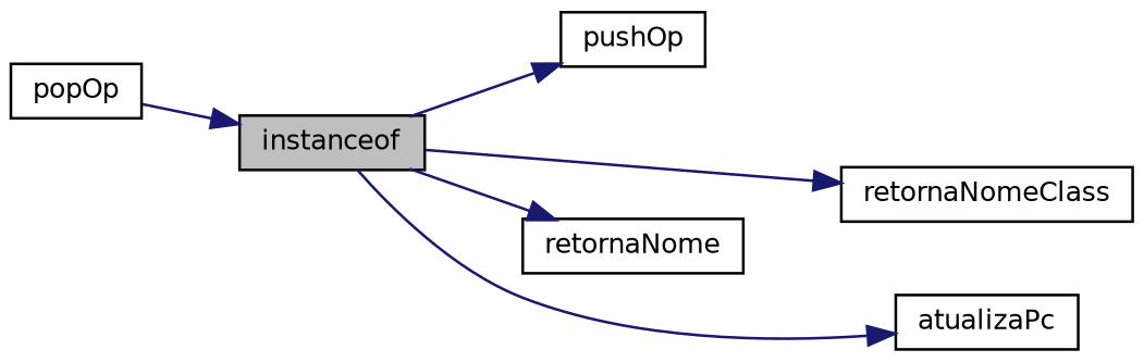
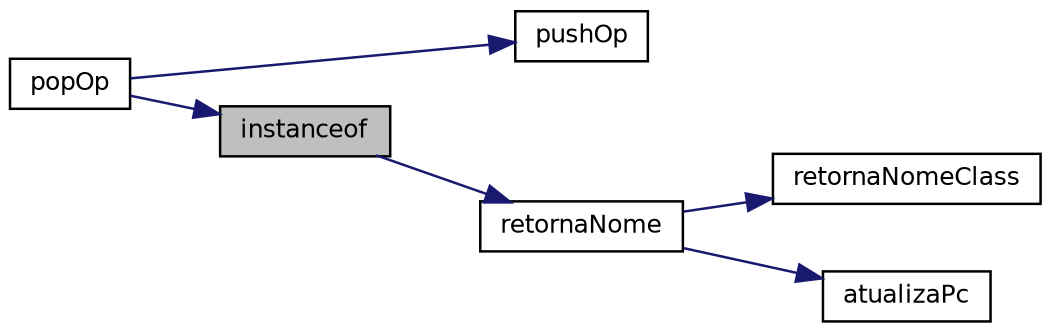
  digraph {
    rankdir=LR
    node [color=black fillcolor=white fontname=Helvetica fontsize=10 shape=record style=filled]
    edge [color=midnightblue fontname=Helvetica fontsize=10 labelfontname=Helvetica labelfontsize=10 style=solid]
    n1 [fillcolor=grey75 fontcolor=black height=0.2 label=instanceof width=0.4]
    n2 [height=0.2 label=pushOp width=0.4]
    n3 [height=0.2 label=retornaNomeClass width=0.4]
    n4 [height=0.2 label=retornaNome width=0.4]
    n5 [height=0.2 label=atualizaPc width=0.4]
    n6 [height=0.2 label=popOp width=0.4]
-   n1 -> n2
-   n1 -> n3
+   n6 -> n2
+   n4 -> n3
    n1 -> n4
-   n1 -> n5
+   n4 -> n5
    n6 -> n1
  }
